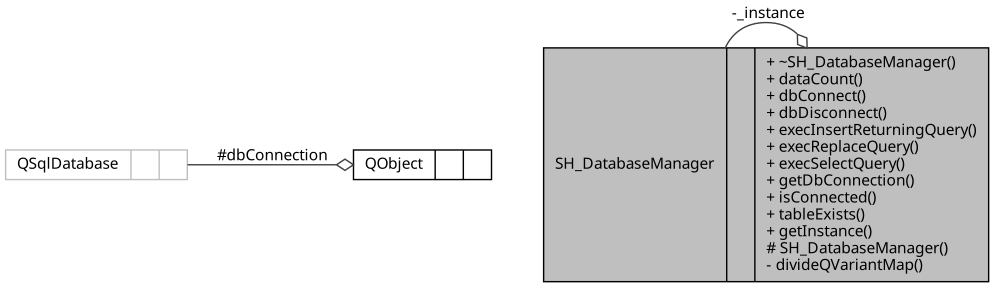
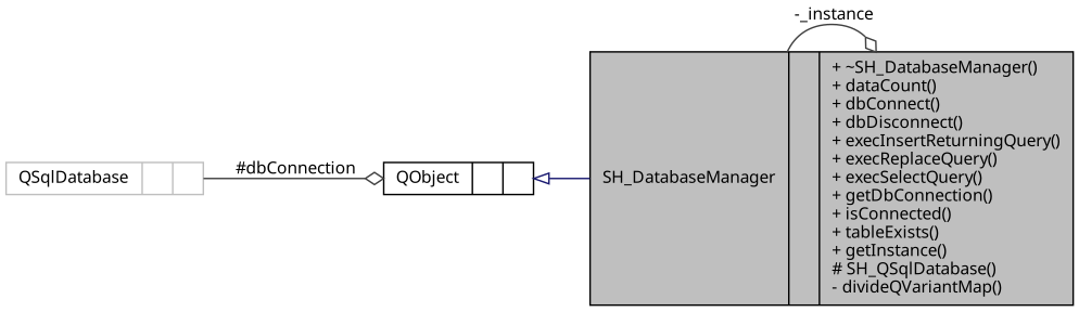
  digraph {
    rankdir=LR
    node [color=black fontname=Verdana fontsize=11 shape=record]
    edge [arrowhead=odiamond color=grey25 fontname=Verdana fontsize=11 labelfontname=Verdana labelfontsize=11 style=solid]
-   n1 [fillcolor=grey75 fontcolor=black height=0.2 label="{SH_DatabaseManager\n||+ ~SH_DatabaseManager()\l+ dataCount()\l+ dbConnect()\l+ dbDisconnect()\l+ execInsertReturningQuery()\l+ execReplaceQuery()\l+ execSelectQuery()\l+ getDbConnection()\l+ isConnected()\l+ tableExists()\l+ getInstance()\l# SH_DatabaseManager()\l- divideQVariantMap()\l}" style=filled width=0.4]
+   n1 [fillcolor=grey75 fontcolor=black height=0.2 label="{SH_DatabaseManager\n||+ ~SH_DatabaseManager()\l+ dataCount()\l+ dbConnect()\l+ dbDisconnect()\l+ execInsertReturningQuery()\l+ execReplaceQuery()\l+ execSelectQuery()\l+ getDbConnection()\l+ isConnected()\l+ tableExists()\l+ getInstance()\l# SH_QSqlDatabase()\l- divideQVariantMap()\l}" style=filled width=0.4]
    n2 [height=0.2 label="{QObject\n||}" width=0.4]
    n3 [color=grey75 height=0.2 label="{QSqlDatabase\n||}" width=0.4]
    n1 -> n1 [label=" -_instance"]
+   n2 -> n1 [arrowtail=onormal color=midnightblue dir=back arrowhead=""]
    n3 -> n2 [label=" #dbConnection"]
  }
